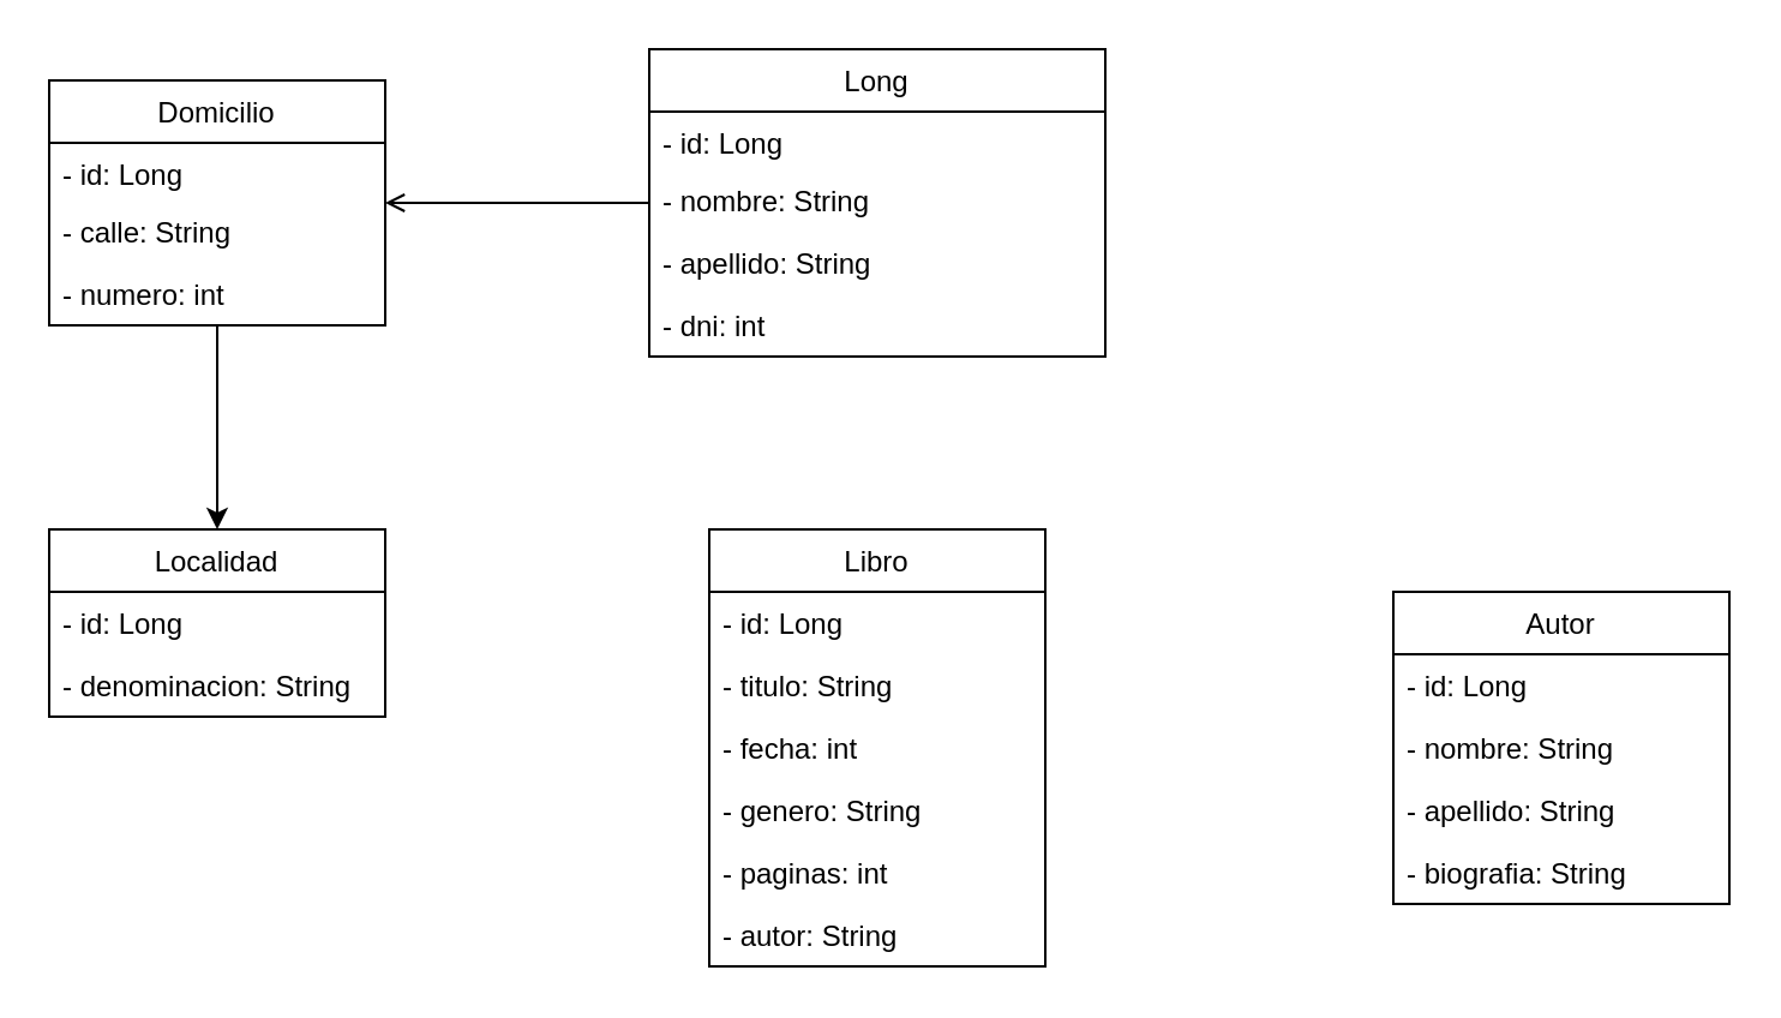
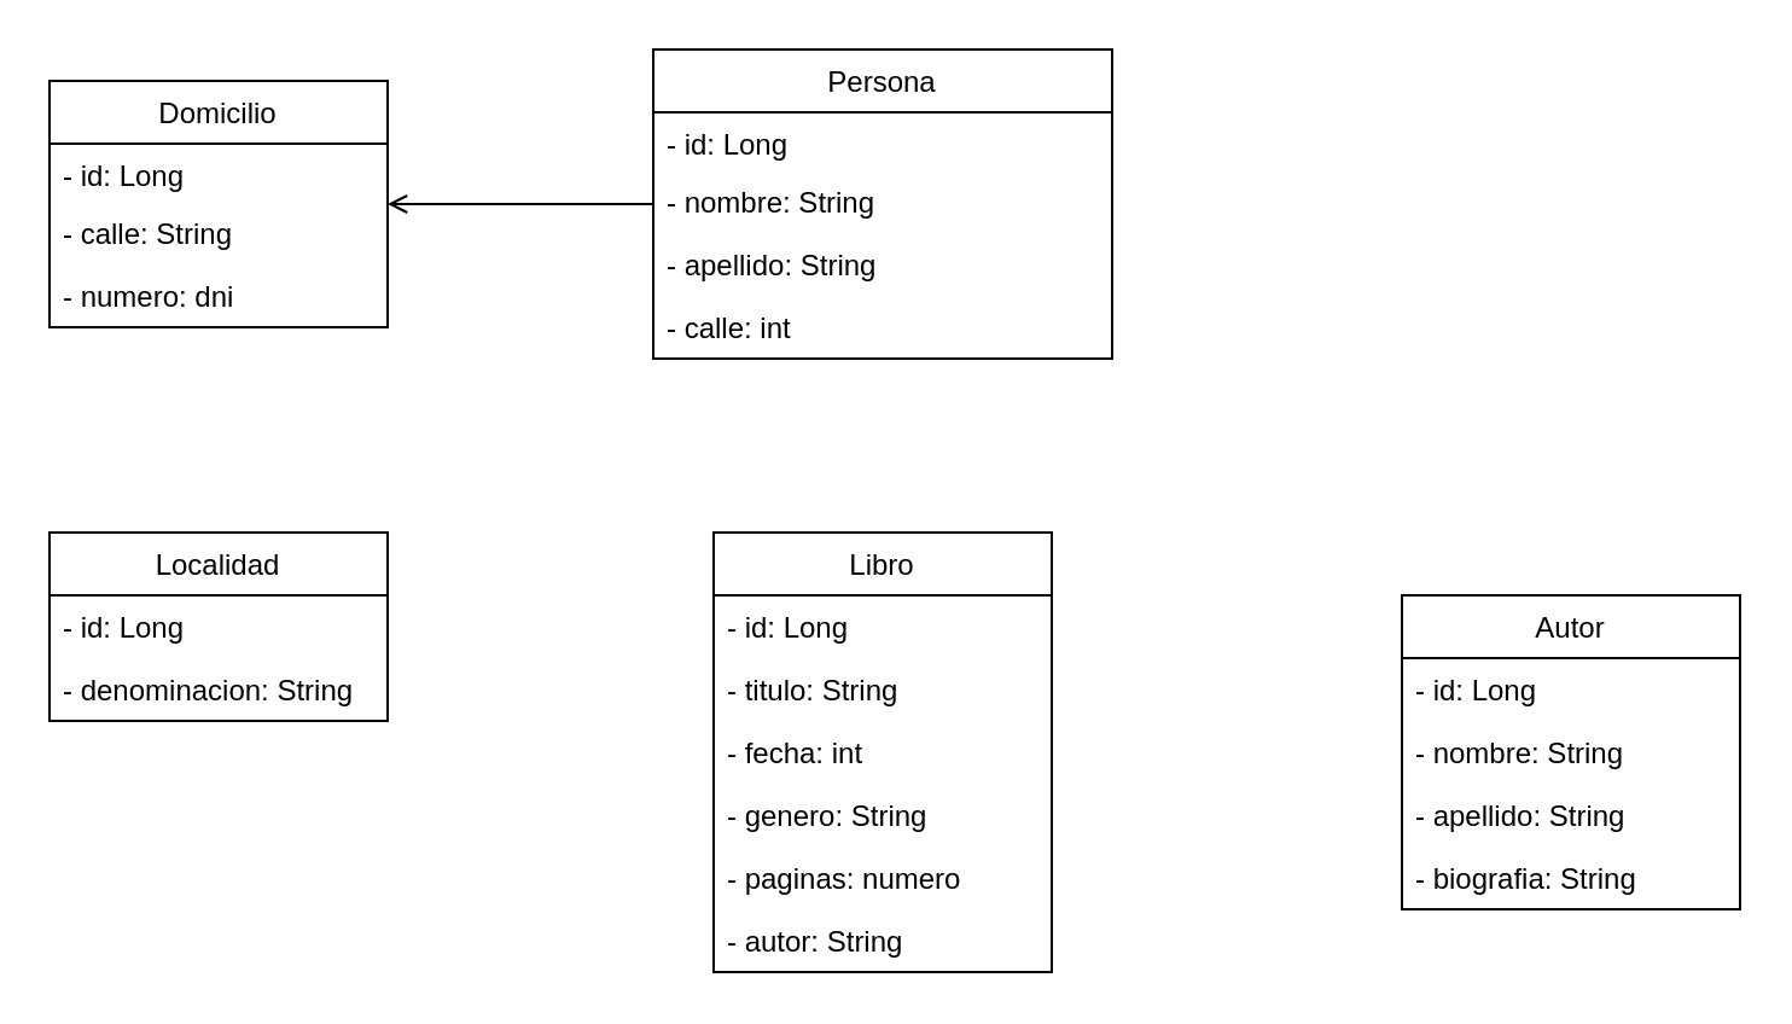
  <mxCell id="0" />
  <mxCell id="1" parent="0" />
  <mxCell id="2" value="Libro" style="swimlane;fontStyle=0;childLayout=stackLayout;horizontal=1;startSize=26;fillColor=none;horizontalStack=0;resizeParent=1;resizeParentMax=0;resizeLast=0;collapsible=1;marginBottom=0;" parent="1" vertex="1"><mxGeometry x="295" y="220" width="140" height="182" as="geometry" /></mxCell>
  <mxCell id="3" value="- id: Long" style="text;strokeColor=none;fillColor=none;align=left;verticalAlign=top;spacingLeft=4;spacingRight=4;overflow=hidden;rotatable=0;points=[[0,0.5],[1,0.5]];portConstraint=eastwest;" parent="2" vertex="1"><mxGeometry y="26" width="140" height="26" as="geometry" /></mxCell>
  <mxCell id="4" value="- titulo: String" style="text;strokeColor=none;fillColor=none;align=left;verticalAlign=top;spacingLeft=4;spacingRight=4;overflow=hidden;rotatable=0;points=[[0,0.5],[1,0.5]];portConstraint=eastwest;" parent="2" vertex="1"><mxGeometry y="52" width="140" height="26" as="geometry" /></mxCell>
  <mxCell id="5" value="- fecha: int" style="text;strokeColor=none;fillColor=none;align=left;verticalAlign=top;spacingLeft=4;spacingRight=4;overflow=hidden;rotatable=0;points=[[0,0.5],[1,0.5]];portConstraint=eastwest;" parent="2" vertex="1"><mxGeometry y="78" width="140" height="26" as="geometry" /></mxCell>
  <mxCell id="6" value="- genero: String" style="text;strokeColor=none;fillColor=none;align=left;verticalAlign=top;spacingLeft=4;spacingRight=4;overflow=hidden;rotatable=0;points=[[0,0.5],[1,0.5]];portConstraint=eastwest;" vertex="1" parent="2"><mxGeometry y="104" width="140" height="26" as="geometry" /></mxCell>
- <mxCell id="7" value="- paginas: int" style="text;strokeColor=none;fillColor=none;align=left;verticalAlign=top;spacingLeft=4;spacingRight=4;overflow=hidden;rotatable=0;points=[[0,0.5],[1,0.5]];portConstraint=eastwest;" vertex="1" parent="2"><mxGeometry y="130" width="140" height="26" as="geometry" /></mxCell>
+ <mxCell id="7" value="- paginas: numero" style="text;strokeColor=none;fillColor=none;align=left;verticalAlign=top;spacingLeft=4;spacingRight=4;overflow=hidden;rotatable=0;points=[[0,0.5],[1,0.5]];portConstraint=eastwest;" vertex="1" parent="2"><mxGeometry y="130" width="140" height="26" as="geometry" /></mxCell>
  <mxCell id="8" value="- autor: String" style="text;strokeColor=none;fillColor=none;align=left;verticalAlign=top;spacingLeft=4;spacingRight=4;overflow=hidden;rotatable=0;points=[[0,0.5],[1,0.5]];portConstraint=eastwest;" vertex="1" parent="2"><mxGeometry y="156" width="140" height="26" as="geometry" /></mxCell>
  <mxCell id="9" value="Domicilio" style="swimlane;fontStyle=0;childLayout=stackLayout;horizontal=1;startSize=26;fillColor=none;horizontalStack=0;resizeParent=1;resizeParentMax=0;resizeLast=0;collapsible=1;marginBottom=0;" parent="1" vertex="1"><mxGeometry x="20" y="33" width="140" height="102" as="geometry" /></mxCell>
  <mxCell id="10" value="- id: Long" style="text;strokeColor=none;fillColor=none;align=left;verticalAlign=top;spacingLeft=4;spacingRight=4;overflow=hidden;rotatable=0;points=[[0,0.5],[1,0.5]];portConstraint=eastwest;" parent="9" vertex="1"><mxGeometry y="26" width="140" height="24" as="geometry" /></mxCell>
  <mxCell id="11" value="- calle: String" style="text;strokeColor=none;fillColor=none;align=left;verticalAlign=top;spacingLeft=4;spacingRight=4;overflow=hidden;rotatable=0;points=[[0,0.5],[1,0.5]];portConstraint=eastwest;" parent="9" vertex="1"><mxGeometry y="50" width="140" height="26" as="geometry" /></mxCell>
- <mxCell id="12" value="- numero: int" style="text;strokeColor=none;fillColor=none;align=left;verticalAlign=top;spacingLeft=4;spacingRight=4;overflow=hidden;rotatable=0;points=[[0,0.5],[1,0.5]];portConstraint=eastwest;" parent="9" vertex="1"><mxGeometry y="76" width="140" height="26" as="geometry" /></mxCell>
- <mxCell id="13" value="Long" style="swimlane;fontStyle=0;childLayout=stackLayout;horizontal=1;startSize=26;fillColor=none;horizontalStack=0;resizeParent=1;resizeParentMax=0;resizeLast=0;collapsible=1;marginBottom=0;" parent="1" vertex="1"><mxGeometry x="270" y="20" width="190" height="128" as="geometry" /></mxCell>
+ <mxCell id="12" value="- numero: dni" style="text;strokeColor=none;fillColor=none;align=left;verticalAlign=top;spacingLeft=4;spacingRight=4;overflow=hidden;rotatable=0;points=[[0,0.5],[1,0.5]];portConstraint=eastwest;" parent="9" vertex="1"><mxGeometry y="76" width="140" height="26" as="geometry" /></mxCell>
+ <mxCell id="13" value="Persona" style="swimlane;fontStyle=0;childLayout=stackLayout;horizontal=1;startSize=26;fillColor=none;horizontalStack=0;resizeParent=1;resizeParentMax=0;resizeLast=0;collapsible=1;marginBottom=0;" parent="1" vertex="1"><mxGeometry x="270" y="20" width="190" height="128" as="geometry" /></mxCell>
  <mxCell id="14" value="- id: Long" style="text;strokeColor=none;fillColor=none;align=left;verticalAlign=top;spacingLeft=4;spacingRight=4;overflow=hidden;rotatable=0;points=[[0,0.5],[1,0.5]];portConstraint=eastwest;" parent="13" vertex="1"><mxGeometry y="26" width="190" height="24" as="geometry" /></mxCell>
  <mxCell id="15" value="- nombre: String" style="text;strokeColor=none;fillColor=none;align=left;verticalAlign=top;spacingLeft=4;spacingRight=4;overflow=hidden;rotatable=0;points=[[0,0.5],[1,0.5]];portConstraint=eastwest;strokeWidth=1;" parent="13" vertex="1"><mxGeometry y="50" width="190" height="26" as="geometry" /></mxCell>
  <mxCell id="16" value="- apellido: String" style="text;strokeColor=none;fillColor=none;align=left;verticalAlign=top;spacingLeft=4;spacingRight=4;overflow=hidden;rotatable=0;points=[[0,0.5],[1,0.5]];portConstraint=eastwest;" parent="13" vertex="1"><mxGeometry y="76" width="190" height="26" as="geometry" /></mxCell>
- <mxCell id="17" value="- dni: int" style="text;strokeColor=none;fillColor=none;align=left;verticalAlign=top;spacingLeft=4;spacingRight=4;overflow=hidden;rotatable=0;points=[[0,0.5],[1,0.5]];portConstraint=eastwest;" parent="13" vertex="1"><mxGeometry y="102" width="190" height="26" as="geometry" /></mxCell>
+ <mxCell id="17" value="- calle: int" style="text;strokeColor=none;fillColor=none;align=left;verticalAlign=top;spacingLeft=4;spacingRight=4;overflow=hidden;rotatable=0;points=[[0,0.5],[1,0.5]];portConstraint=eastwest;" parent="13" vertex="1"><mxGeometry y="102" width="190" height="26" as="geometry" /></mxCell>
  <mxCell id="18" value="Localidad" style="swimlane;fontStyle=0;childLayout=stackLayout;horizontal=1;startSize=26;fillColor=none;horizontalStack=0;resizeParent=1;resizeParentMax=0;resizeLast=0;collapsible=1;marginBottom=0;" parent="1" vertex="1"><mxGeometry x="20" y="220" width="140" height="78" as="geometry" /></mxCell>
  <mxCell id="19" value="- id: Long" style="text;strokeColor=none;fillColor=none;align=left;verticalAlign=top;spacingLeft=4;spacingRight=4;overflow=hidden;rotatable=0;points=[[0,0.5],[1,0.5]];portConstraint=eastwest;" parent="18" vertex="1"><mxGeometry y="26" width="140" height="26" as="geometry" /></mxCell>
  <mxCell id="20" value="- denominacion: String" style="text;strokeColor=none;fillColor=none;align=left;verticalAlign=top;spacingLeft=4;spacingRight=4;overflow=hidden;rotatable=0;points=[[0,0.5],[1,0.5]];portConstraint=eastwest;" parent="18" vertex="1"><mxGeometry y="52" width="140" height="26" as="geometry" /></mxCell>
  <mxCell id="21" value="Autor" style="swimlane;fontStyle=0;childLayout=stackLayout;horizontal=1;startSize=26;fillColor=none;horizontalStack=0;resizeParent=1;resizeParentMax=0;resizeLast=0;collapsible=1;marginBottom=0;" parent="1" vertex="1"><mxGeometry x="580" y="246" width="140" height="130" as="geometry" /></mxCell>
  <mxCell id="22" value="- id: Long" style="text;strokeColor=none;fillColor=none;align=left;verticalAlign=top;spacingLeft=4;spacingRight=4;overflow=hidden;rotatable=0;points=[[0,0.5],[1,0.5]];portConstraint=eastwest;" parent="21" vertex="1"><mxGeometry y="26" width="140" height="26" as="geometry" /></mxCell>
  <mxCell id="23" value="- nombre: String" style="text;strokeColor=none;fillColor=none;align=left;verticalAlign=top;spacingLeft=4;spacingRight=4;overflow=hidden;rotatable=0;points=[[0,0.5],[1,0.5]];portConstraint=eastwest;" parent="21" vertex="1"><mxGeometry y="52" width="140" height="26" as="geometry" /></mxCell>
  <mxCell id="24" value="- apellido: String" style="text;strokeColor=none;fillColor=none;align=left;verticalAlign=top;spacingLeft=4;spacingRight=4;overflow=hidden;rotatable=0;points=[[0,0.5],[1,0.5]];portConstraint=eastwest;" parent="21" vertex="1"><mxGeometry y="78" width="140" height="26" as="geometry" /></mxCell>
  <mxCell id="25" value="- biografia: String" style="text;strokeColor=none;fillColor=none;align=left;verticalAlign=top;spacingLeft=4;spacingRight=4;overflow=hidden;rotatable=0;points=[[0,0.5],[1,0.5]];portConstraint=eastwest;" vertex="1" parent="21"><mxGeometry y="104" width="140" height="26" as="geometry" /></mxCell>
  <mxCell id="26" value="" style="endArrow=open;html=1;" edge="1" parent="1" source="13" target="9"><mxGeometry width="50" height="50" relative="1" as="geometry"><mxPoint x="266" y="38" as="sourcePoint" /><mxPoint x="160" y="38" as="targetPoint" /></mxGeometry></mxCell>
- <mxCell id="27" value="" style="endArrow=classic;html=1;entryX=0.5;entryY=0;entryDx=0;entryDy=0;" edge="1" parent="1" source="9" target="18"><mxGeometry width="50" height="50" relative="1" as="geometry"><mxPoint x="50" y="200" as="sourcePoint" /><mxPoint x="100" y="150" as="targetPoint" /></mxGeometry></mxCell>
